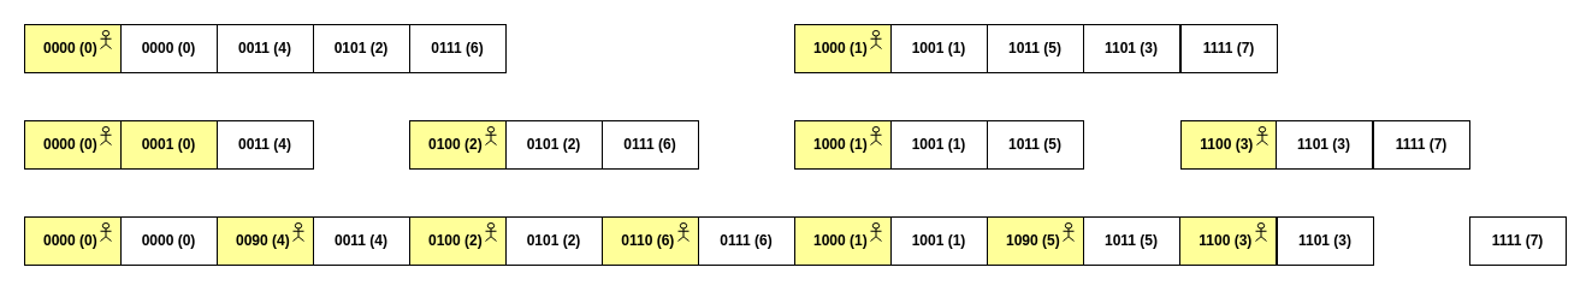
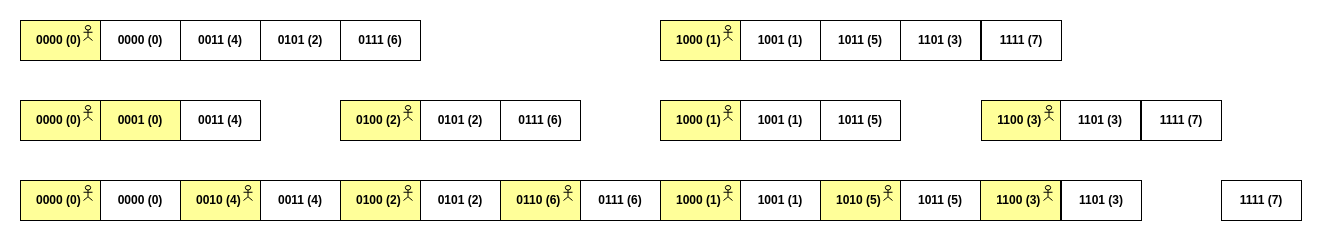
  <mxCell id="0" />
  <mxCell id="1" parent="0" />
  <mxCell id="2" value="&lt;b&gt;0000 (0)&amp;nbsp;&lt;/b&gt;" style="html=1;outlineConnect=0;whiteSpace=wrap;fillColor=#ffff99;shape=mxgraph.archimate3.application;appType=actor;archiType=square;" vertex="1" parent="1"><mxGeometry x="20" y="20" width="80" height="40" as="geometry" /></mxCell>
  <mxCell id="3" value="&lt;b&gt;0000 (0)&lt;/b&gt;" style="rounded=0;whiteSpace=wrap;html=1;" vertex="1" parent="1"><mxGeometry x="100" y="20" width="80" height="40" as="geometry" /></mxCell>
  <mxCell id="4" value="&lt;b&gt;0011 (4)&lt;/b&gt;" style="rounded=0;whiteSpace=wrap;html=1;" vertex="1" parent="1"><mxGeometry x="180" y="20" width="80" height="40" as="geometry" /></mxCell>
  <mxCell id="5" value="&lt;b&gt;0101 (2)&lt;/b&gt;" style="rounded=0;whiteSpace=wrap;html=1;" vertex="1" parent="1"><mxGeometry x="260" y="20" width="80" height="40" as="geometry" /></mxCell>
  <mxCell id="6" value="&lt;b&gt;0111 (6)&lt;/b&gt;" style="rounded=0;whiteSpace=wrap;html=1;" vertex="1" parent="1"><mxGeometry x="340" y="20" width="80" height="40" as="geometry" /></mxCell>
  <mxCell id="7" value="&lt;b&gt;1000 (1)&amp;nbsp;&lt;/b&gt;" style="html=1;outlineConnect=0;whiteSpace=wrap;fillColor=#ffff99;shape=mxgraph.archimate3.application;appType=actor;archiType=square;" vertex="1" parent="1"><mxGeometry x="660" y="20" width="80" height="40" as="geometry" /></mxCell>
  <mxCell id="8" value="&lt;b&gt;1001 (1)&lt;/b&gt;" style="rounded=0;whiteSpace=wrap;html=1;" vertex="1" parent="1"><mxGeometry x="740" y="20" width="80" height="40" as="geometry" /></mxCell>
  <mxCell id="9" value="&lt;b&gt;1011 (5)&lt;/b&gt;" style="rounded=0;whiteSpace=wrap;html=1;" vertex="1" parent="1"><mxGeometry x="820" y="20" width="80" height="40" as="geometry" /></mxCell>
  <mxCell id="10" value="&lt;b&gt;1101 (3)&lt;/b&gt;" style="rounded=0;whiteSpace=wrap;html=1;" vertex="1" parent="1"><mxGeometry x="900" y="20" width="80" height="40" as="geometry" /></mxCell>
  <mxCell id="11" value="&lt;b&gt;1111 (7)&lt;/b&gt;" style="rounded=0;whiteSpace=wrap;html=1;" vertex="1" parent="1"><mxGeometry x="981" y="20" width="80" height="40" as="geometry" /></mxCell>
  <mxCell id="12" value="&lt;b&gt;0000 (0)&amp;nbsp;&lt;/b&gt;" style="html=1;outlineConnect=0;whiteSpace=wrap;fillColor=#ffff99;shape=mxgraph.archimate3.application;appType=actor;archiType=square;" vertex="1" parent="1"><mxGeometry x="20" y="100" width="80" height="40" as="geometry" /></mxCell>
  <mxCell id="13" value="&lt;b&gt;0001 (0)&lt;/b&gt;" style="rounded=0;whiteSpace=wrap;html=1;fillColor=#ffff99;" vertex="1" parent="1"><mxGeometry x="100" y="100" width="80" height="40" as="geometry" /></mxCell>
  <mxCell id="14" value="&lt;b&gt;0011 (4)&lt;/b&gt;" style="rounded=0;whiteSpace=wrap;html=1;" vertex="1" parent="1"><mxGeometry x="180" y="100" width="80" height="40" as="geometry" /></mxCell>
  <mxCell id="15" value="&lt;b&gt;0100 (2)&amp;nbsp;&lt;/b&gt;" style="html=1;outlineConnect=0;whiteSpace=wrap;fillColor=#ffff99;shape=mxgraph.archimate3.application;appType=actor;archiType=square;" vertex="1" parent="1"><mxGeometry x="340" y="100" width="80" height="40" as="geometry" /></mxCell>
  <mxCell id="16" value="&lt;b&gt;0101 (2)&lt;/b&gt;" style="rounded=0;whiteSpace=wrap;html=1;" vertex="1" parent="1"><mxGeometry x="420" y="100" width="80" height="40" as="geometry" /></mxCell>
  <mxCell id="17" value="&lt;b&gt;1000 (1)&amp;nbsp;&lt;/b&gt;" style="html=1;outlineConnect=0;whiteSpace=wrap;fillColor=#ffff99;shape=mxgraph.archimate3.application;appType=actor;archiType=square;" vertex="1" parent="1"><mxGeometry x="660" y="100" width="80" height="40" as="geometry" /></mxCell>
  <mxCell id="18" value="&lt;b&gt;1001 (1)&lt;/b&gt;" style="rounded=0;whiteSpace=wrap;html=1;" vertex="1" parent="1"><mxGeometry x="740" y="100" width="80" height="40" as="geometry" /></mxCell>
  <mxCell id="19" value="&lt;b&gt;1011 (5)&lt;/b&gt;" style="rounded=0;whiteSpace=wrap;html=1;" vertex="1" parent="1"><mxGeometry x="820" y="100" width="80" height="40" as="geometry" /></mxCell>
  <mxCell id="20" value="&lt;b&gt;1100 (3)&amp;nbsp;&lt;/b&gt;" style="html=1;outlineConnect=0;whiteSpace=wrap;fillColor=#ffff99;shape=mxgraph.archimate3.application;appType=actor;archiType=square;" vertex="1" parent="1"><mxGeometry x="981" y="100" width="80" height="40" as="geometry" /></mxCell>
  <mxCell id="21" value="&lt;b&gt;1101 (3)&lt;/b&gt;" style="rounded=0;whiteSpace=wrap;html=1;" vertex="1" parent="1"><mxGeometry x="1060" y="100" width="80" height="40" as="geometry" /></mxCell>
  <mxCell id="22" value="&lt;b&gt;1111 (7)&lt;/b&gt;" style="rounded=0;whiteSpace=wrap;html=1;" vertex="1" parent="1"><mxGeometry x="1141" y="100" width="80" height="40" as="geometry" /></mxCell>
  <mxCell id="23" value="&lt;b&gt;0111 (6)&lt;/b&gt;" style="rounded=0;whiteSpace=wrap;html=1;" vertex="1" parent="1"><mxGeometry x="500" y="100" width="80" height="40" as="geometry" /></mxCell>
  <mxCell id="24" value="&lt;b&gt;0000 (0)&amp;nbsp;&lt;/b&gt;" style="html=1;outlineConnect=0;whiteSpace=wrap;fillColor=#ffff99;shape=mxgraph.archimate3.application;appType=actor;archiType=square;" vertex="1" parent="1"><mxGeometry x="20" y="180" width="80" height="40" as="geometry" /></mxCell>
  <mxCell id="25" value="&lt;b&gt;0000 (0)&lt;/b&gt;" style="rounded=0;whiteSpace=wrap;html=1;" vertex="1" parent="1"><mxGeometry x="100" y="180" width="80" height="40" as="geometry" /></mxCell>
- <mxCell id="26" value="&lt;b&gt;0090 (4)&amp;nbsp;&lt;/b&gt;" style="html=1;outlineConnect=0;whiteSpace=wrap;fillColor=#ffff99;shape=mxgraph.archimate3.application;appType=actor;archiType=square;" vertex="1" parent="1"><mxGeometry x="180" y="180" width="80" height="40" as="geometry" /></mxCell>
+ <mxCell id="26" value="&lt;b&gt;0010 (4)&amp;nbsp;&lt;/b&gt;" style="html=1;outlineConnect=0;whiteSpace=wrap;fillColor=#ffff99;shape=mxgraph.archimate3.application;appType=actor;archiType=square;" vertex="1" parent="1"><mxGeometry x="180" y="180" width="80" height="40" as="geometry" /></mxCell>
  <mxCell id="27" value="&lt;b&gt;0011 (4)&lt;/b&gt;" style="rounded=0;whiteSpace=wrap;html=1;" vertex="1" parent="1"><mxGeometry x="260" y="180" width="80" height="40" as="geometry" /></mxCell>
  <mxCell id="28" value="&lt;b&gt;0100 (2)&amp;nbsp;&lt;/b&gt;" style="html=1;outlineConnect=0;whiteSpace=wrap;fillColor=#ffff99;shape=mxgraph.archimate3.application;appType=actor;archiType=square;" vertex="1" parent="1"><mxGeometry x="340" y="180" width="80" height="40" as="geometry" /></mxCell>
  <mxCell id="29" value="&lt;b&gt;0101 (2)&lt;/b&gt;" style="rounded=0;whiteSpace=wrap;html=1;" vertex="1" parent="1"><mxGeometry x="420" y="180" width="80" height="40" as="geometry" /></mxCell>
  <mxCell id="30" value="&lt;b&gt;0110 (6)&amp;nbsp;&lt;/b&gt;" style="html=1;outlineConnect=0;whiteSpace=wrap;fillColor=#ffff99;shape=mxgraph.archimate3.application;appType=actor;archiType=square;" vertex="1" parent="1"><mxGeometry x="500" y="180" width="80" height="40" as="geometry" /></mxCell>
  <mxCell id="31" value="&lt;b&gt;0111 (6)&lt;/b&gt;" style="rounded=0;whiteSpace=wrap;html=1;" vertex="1" parent="1"><mxGeometry x="580" y="180" width="80" height="40" as="geometry" /></mxCell>
  <mxCell id="32" value="&lt;b&gt;1000 (1)&amp;nbsp;&lt;/b&gt;" style="html=1;outlineConnect=0;whiteSpace=wrap;fillColor=#ffff99;shape=mxgraph.archimate3.application;appType=actor;archiType=square;" vertex="1" parent="1"><mxGeometry x="660" y="180" width="80" height="40" as="geometry" /></mxCell>
  <mxCell id="33" value="&lt;b&gt;1001 (1)&lt;/b&gt;" style="rounded=0;whiteSpace=wrap;html=1;" vertex="1" parent="1"><mxGeometry x="740" y="180" width="80" height="40" as="geometry" /></mxCell>
- <mxCell id="34" value="&lt;b&gt;1090 (5)&amp;nbsp;&lt;/b&gt;" style="html=1;outlineConnect=0;whiteSpace=wrap;fillColor=#ffff99;shape=mxgraph.archimate3.application;appType=actor;archiType=square;" vertex="1" parent="1"><mxGeometry x="820" y="180" width="80" height="40" as="geometry" /></mxCell>
+ <mxCell id="34" value="&lt;b&gt;1010 (5)&amp;nbsp;&lt;/b&gt;" style="html=1;outlineConnect=0;whiteSpace=wrap;fillColor=#ffff99;shape=mxgraph.archimate3.application;appType=actor;archiType=square;" vertex="1" parent="1"><mxGeometry x="820" y="180" width="80" height="40" as="geometry" /></mxCell>
  <mxCell id="35" value="&lt;b&gt;1011 (5)&lt;/b&gt;" style="rounded=0;whiteSpace=wrap;html=1;" vertex="1" parent="1"><mxGeometry x="900" y="180" width="80" height="40" as="geometry" /></mxCell>
  <mxCell id="36" value="&lt;b&gt;1100 (3)&amp;nbsp;&lt;/b&gt;" style="html=1;outlineConnect=0;whiteSpace=wrap;fillColor=#ffff99;shape=mxgraph.archimate3.application;appType=actor;archiType=square;" vertex="1" parent="1"><mxGeometry x="980" y="180" width="80" height="40" as="geometry" /></mxCell>
  <mxCell id="37" value="&lt;b&gt;1101 (3)&lt;/b&gt;" style="rounded=0;whiteSpace=wrap;html=1;" vertex="1" parent="1"><mxGeometry x="1061" y="180" width="80" height="40" as="geometry" /></mxCell>
  <mxCell id="38" value="&lt;b&gt;1111 (7)&lt;/b&gt;" style="rounded=0;whiteSpace=wrap;html=1;" vertex="1" parent="1"><mxGeometry x="1221" y="180" width="80" height="40" as="geometry" /></mxCell>
